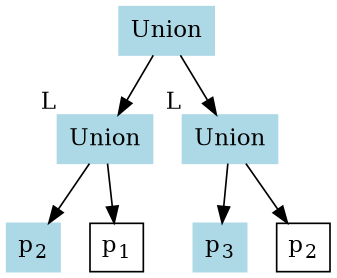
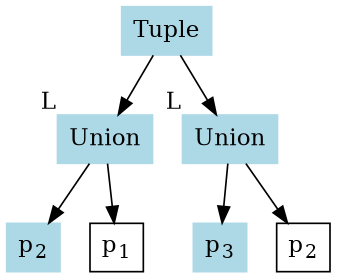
  digraph {
    node [color=lightblue margin=0.1 shape=box style=filled]
    n1 [height=0 label=Union width=0 xlabel=L]
    n2 [height=0 label=Union width=0 xlabel=L]
-   n3 [height=0 label=Union width=0]
+   n3 [height=0 label=Tuple width=0]
    n4 [height=0 label=<p<SUB>2</SUB>> width=0]
    n5 [height=0 label=<p<SUB>1</SUB>> width=0 color="" style=""]
    n6 [height=0 label=<p<SUB>3</SUB>> width=0]
    n7 [height=0 label=<p<SUB>2</SUB>> width=0 color="" style=""]
    subgraph sub_1 {
      rank=same
      n1
      n2
    }
    n1 -> n4
    n1 -> n5
    n2 -> n6
    n2 -> n7
    n3 -> n1
    n3 -> n2
  }
